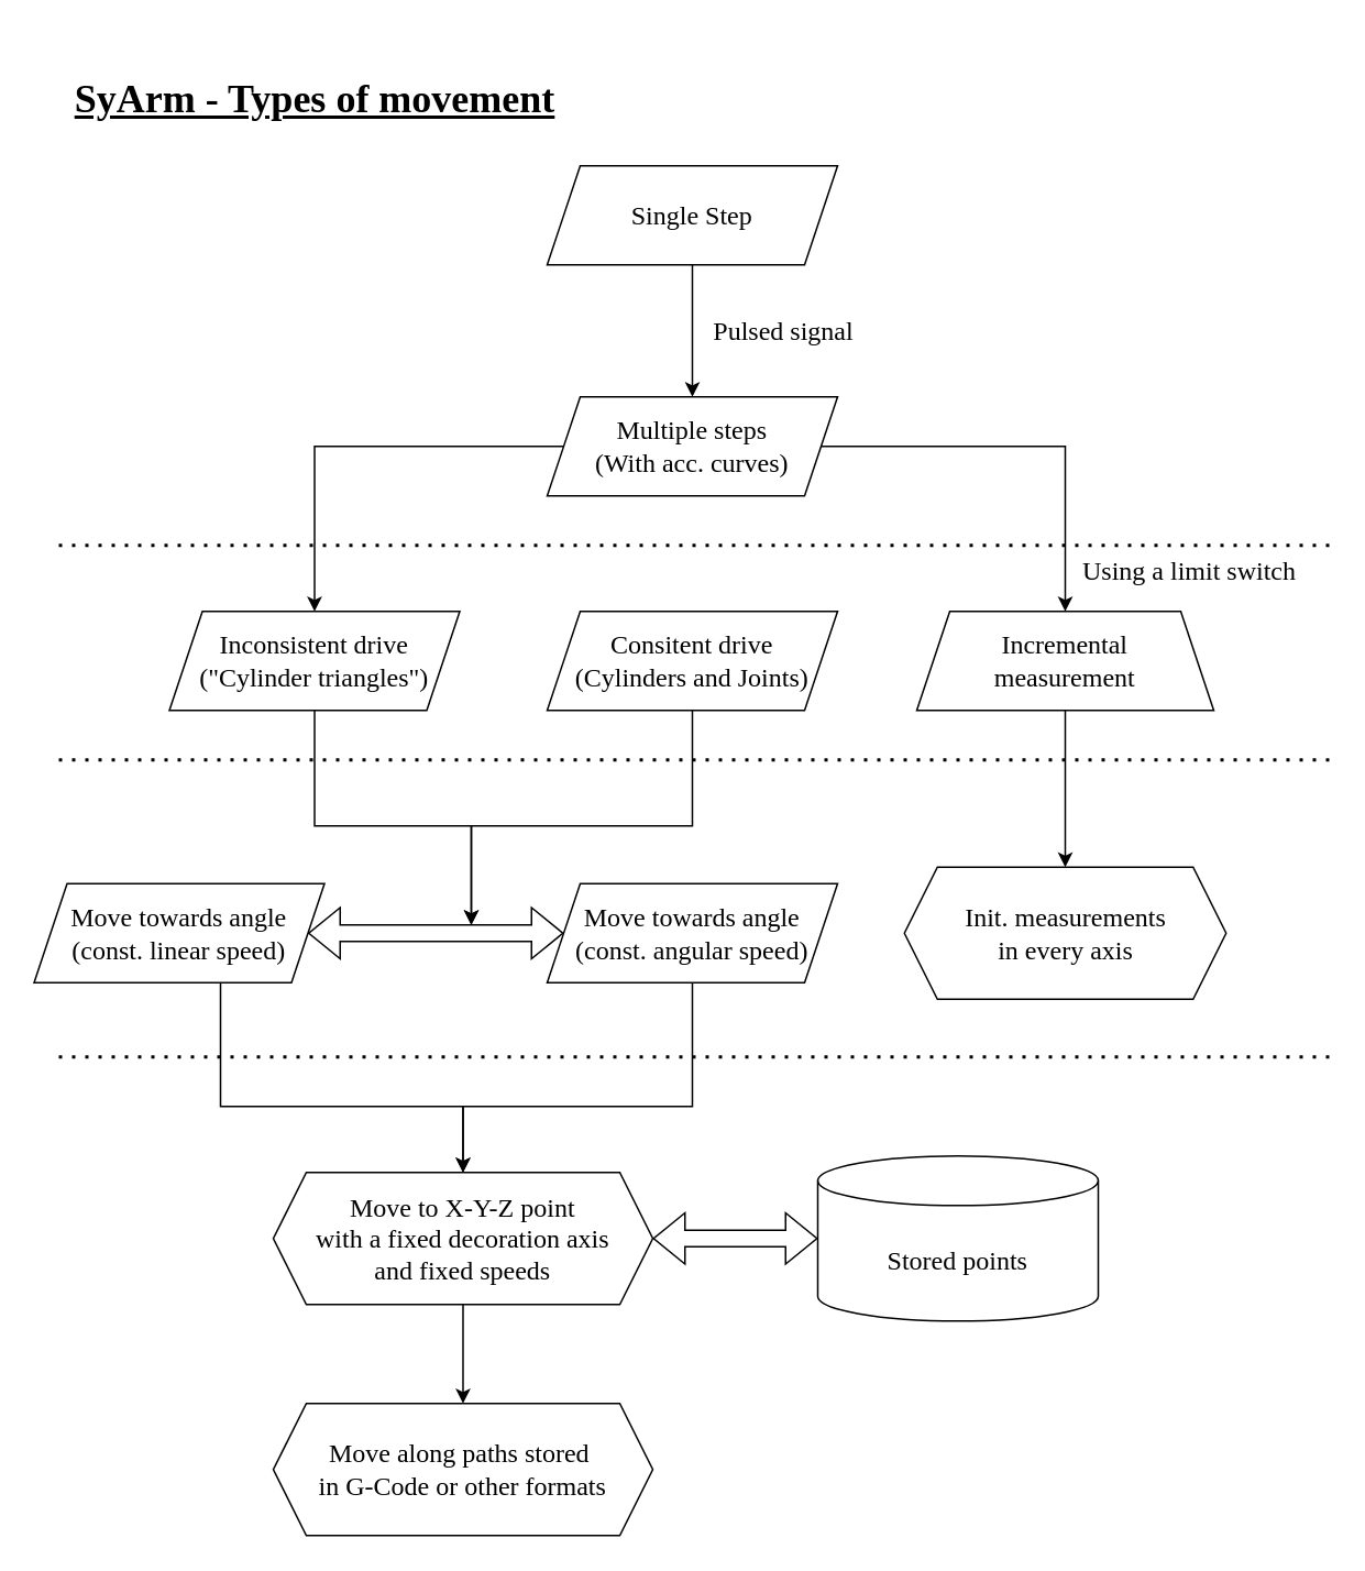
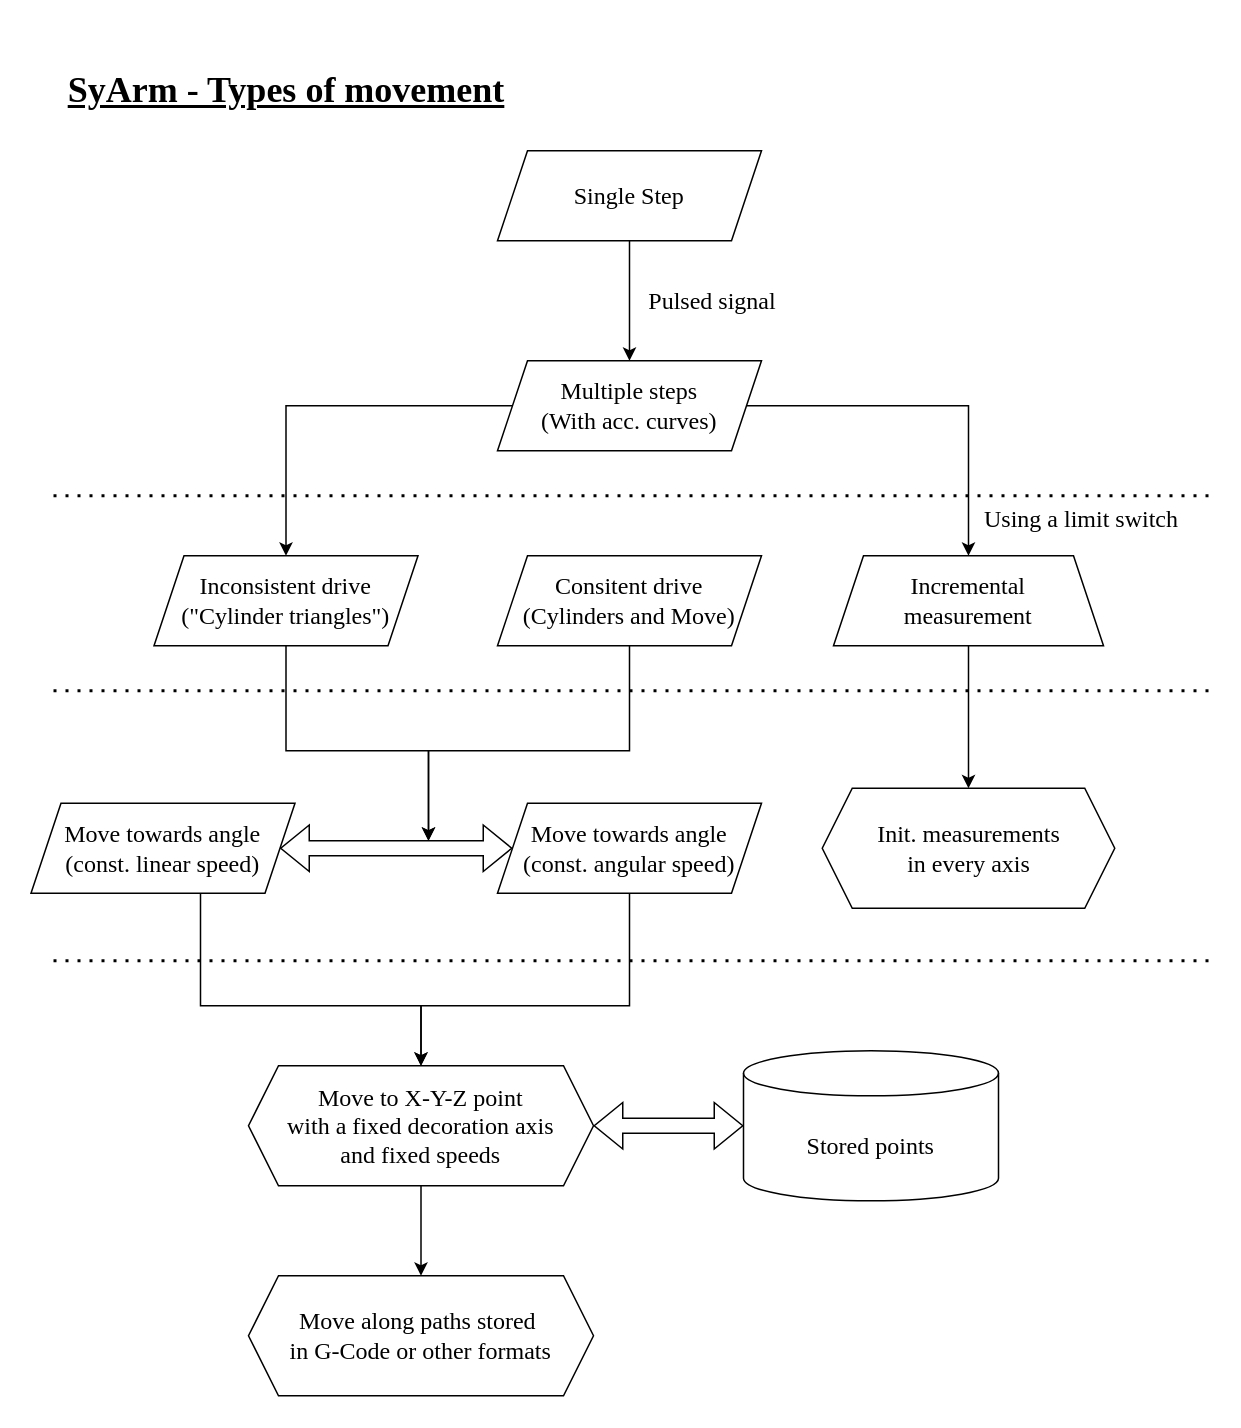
  <mxCell id="0" />
  <mxCell id="1" parent="0" />
  <mxCell id="2" value="&lt;h1&gt;&lt;font face=&quot;Times New Roman&quot;&gt;&lt;u&gt;SyArm - Types of movement&lt;/u&gt;&lt;/font&gt;&lt;/h1&gt;" style="text;html=1;align=center;verticalAlign=middle;resizable=0;points=[];autosize=1;strokeColor=none;fillColor=none;" vertex="1" parent="1"><mxGeometry x="35" width="310" height="80" as="geometry" y="20" /></mxCell>
  <mxCell id="3" style="edgeStyle=orthogonalEdgeStyle;rounded=0;orthogonalLoop=1;jettySize=auto;html=1;exitX=0.5;exitY=1;exitDx=0;exitDy=0;fontFamily=Times New Roman;fontSize=16;" edge="1" parent="1" source="4" target="7"><mxGeometry relative="1" as="geometry" /></mxCell>
  <mxCell id="4" value="Single Step" style="shape=parallelogram;perimeter=parallelogramPerimeter;whiteSpace=wrap;html=1;fixedSize=1;fontFamily=Times New Roman;fontSize=16;" vertex="1" parent="1"><mxGeometry x="331" y="100" width="176" height="60" as="geometry" /></mxCell>
  <mxCell id="5" style="edgeStyle=orthogonalEdgeStyle;rounded=0;orthogonalLoop=1;jettySize=auto;html=1;entryX=0.5;entryY=0;entryDx=0;entryDy=0;fontFamily=Times New Roman;fontSize=16;" edge="1" parent="1" source="7" target="12"><mxGeometry relative="1" as="geometry" /></mxCell>
  <mxCell id="6" style="edgeStyle=orthogonalEdgeStyle;rounded=0;orthogonalLoop=1;jettySize=auto;html=1;exitX=0;exitY=0.5;exitDx=0;exitDy=0;entryX=0.5;entryY=0;entryDx=0;entryDy=0;fontFamily=Times New Roman;fontSize=16;" edge="1" parent="1" source="7" target="10"><mxGeometry relative="1" as="geometry" /></mxCell>
  <mxCell id="7" value="Multiple steps&lt;br&gt;(With acc. curves)" style="shape=parallelogram;perimeter=parallelogramPerimeter;whiteSpace=wrap;html=1;fixedSize=1;fontFamily=Times New Roman;fontSize=16;" vertex="1" parent="1"><mxGeometry x="331" y="240" width="176" height="60" as="geometry" /></mxCell>
  <mxCell id="8" value="Pulsed signal" style="text;html=1;align=center;verticalAlign=middle;resizable=0;points=[];autosize=1;strokeColor=none;fillColor=none;fontSize=16;fontFamily=Times New Roman;" vertex="1" parent="1"><mxGeometry x="419" y="185" width="110" height="30" as="geometry" /></mxCell>
  <mxCell id="9" style="edgeStyle=orthogonalEdgeStyle;rounded=0;orthogonalLoop=1;jettySize=auto;html=1;fontFamily=Times New Roman;fontSize=16;" edge="1" parent="1" source="10"><mxGeometry relative="1" as="geometry"><mxPoint x="285" y="560" as="targetPoint" /><Array as="points"><mxPoint x="190" y="500" /><mxPoint x="285" y="500" /></Array></mxGeometry></mxCell>
  <mxCell id="10" value="Inconsistent drive&lt;br&gt;(&quot;Cylinder triangles&quot;)" style="shape=parallelogram;perimeter=parallelogramPerimeter;whiteSpace=wrap;html=1;fixedSize=1;fontFamily=Times New Roman;fontSize=16;" vertex="1" parent="1"><mxGeometry x="102" y="370" width="176" height="60" as="geometry" /></mxCell>
  <mxCell id="11" style="edgeStyle=orthogonalEdgeStyle;rounded=0;orthogonalLoop=1;jettySize=auto;html=1;entryX=0.5;entryY=0;entryDx=0;entryDy=0;fontFamily=Times New Roman;fontSize=16;" edge="1" parent="1" source="12" target="16"><mxGeometry relative="1" as="geometry" /></mxCell>
  <mxCell id="12" value="Incremental&lt;br&gt;measurement" style="shape=trapezoid;perimeter=trapezoidPerimeter;whiteSpace=wrap;html=1;fixedSize=1;fontFamily=Times New Roman;fontSize=16;" vertex="1" parent="1"><mxGeometry x="555" y="370" width="180" height="60" as="geometry" /></mxCell>
  <mxCell id="13" style="edgeStyle=orthogonalEdgeStyle;rounded=0;orthogonalLoop=1;jettySize=auto;html=1;fontFamily=Times New Roman;fontSize=16;" edge="1" parent="1" source="14"><mxGeometry relative="1" as="geometry"><mxPoint x="285" y="560" as="targetPoint" /><Array as="points"><mxPoint x="419" y="500" /><mxPoint x="285" y="500" /></Array></mxGeometry></mxCell>
- <mxCell id="14" value="Consitent drive&lt;br&gt;(Cylinders and Joints)" style="shape=parallelogram;perimeter=parallelogramPerimeter;whiteSpace=wrap;html=1;fixedSize=1;fontFamily=Times New Roman;fontSize=16;" vertex="1" parent="1"><mxGeometry x="331" y="370" width="176" height="60" as="geometry" /></mxCell>
+ <mxCell id="14" value="Consitent drive&lt;br&gt;(Cylinders and Move)" style="shape=parallelogram;perimeter=parallelogramPerimeter;whiteSpace=wrap;html=1;fixedSize=1;fontFamily=Times New Roman;fontSize=16;" vertex="1" parent="1"><mxGeometry x="331" y="370" width="176" height="60" as="geometry" /></mxCell>
  <mxCell id="15" value="Using a limit switch" style="text;html=1;align=center;verticalAlign=middle;resizable=0;points=[];autosize=1;strokeColor=none;fillColor=none;fontSize=16;fontFamily=Times New Roman;" vertex="1" parent="1"><mxGeometry x="645" y="330" width="150" height="30" as="geometry" /></mxCell>
  <mxCell id="16" value="Init. measurements&lt;br&gt;in every axis" style="shape=hexagon;perimeter=hexagonPerimeter2;whiteSpace=wrap;html=1;fixedSize=1;fontFamily=Times New Roman;fontSize=16;" vertex="1" parent="1"><mxGeometry x="547.5" y="525" width="195" height="80" as="geometry" /></mxCell>
  <mxCell id="17" style="edgeStyle=orthogonalEdgeStyle;rounded=0;orthogonalLoop=1;jettySize=auto;html=1;entryX=0.5;entryY=0;entryDx=0;entryDy=0;fontFamily=Times New Roman;fontSize=16;" edge="1" parent="1" source="19" target="24"><mxGeometry relative="1" as="geometry"><Array as="points"><mxPoint x="133" y="670" /><mxPoint x="280" y="670" /></Array></mxGeometry></mxCell>
  <mxCell id="18" style="edgeStyle=orthogonalEdgeStyle;shape=flexArrow;rounded=0;orthogonalLoop=1;jettySize=auto;html=1;entryX=0;entryY=0.5;entryDx=0;entryDy=0;strokeColor=default;fontFamily=Times New Roman;fontSize=16;startArrow=classic;startFill=1;" edge="1" parent="1" source="19" target="21"><mxGeometry relative="1" as="geometry" /></mxCell>
  <mxCell id="19" value="Move towards angle&lt;br&gt;(const. linear speed)" style="shape=parallelogram;perimeter=parallelogramPerimeter;whiteSpace=wrap;html=1;fixedSize=1;fontFamily=Times New Roman;fontSize=16;" vertex="1" parent="1"><mxGeometry x="20" y="535" width="176" height="60" as="geometry" /></mxCell>
  <mxCell id="20" style="edgeStyle=orthogonalEdgeStyle;rounded=0;orthogonalLoop=1;jettySize=auto;html=1;entryX=0.5;entryY=0;entryDx=0;entryDy=0;fontFamily=Times New Roman;fontSize=16;" edge="1" parent="1" source="21" target="24"><mxGeometry relative="1" as="geometry"><Array as="points"><mxPoint x="419" y="670" /><mxPoint x="280" y="670" /></Array></mxGeometry></mxCell>
  <mxCell id="21" value="Move towards angle&lt;br&gt;(const. angular speed)" style="shape=parallelogram;perimeter=parallelogramPerimeter;whiteSpace=wrap;html=1;fixedSize=1;fontFamily=Times New Roman;fontSize=16;" vertex="1" parent="1"><mxGeometry x="331" y="535" width="176" height="60" as="geometry" /></mxCell>
  <mxCell id="22" style="edgeStyle=orthogonalEdgeStyle;rounded=0;orthogonalLoop=1;jettySize=auto;html=1;exitX=1;exitY=0.5;exitDx=0;exitDy=0;entryX=0;entryY=0.5;entryDx=0;entryDy=0;entryPerimeter=0;fontFamily=Times New Roman;fontSize=16;strokeColor=default;startArrow=classic;startFill=1;shape=flexArrow;" edge="1" parent="1" source="24" target="25"><mxGeometry relative="1" as="geometry" /></mxCell>
  <mxCell id="23" style="edgeStyle=orthogonalEdgeStyle;rounded=0;orthogonalLoop=1;jettySize=auto;html=1;entryX=0.5;entryY=0;entryDx=0;entryDy=0;strokeColor=default;fontFamily=Times New Roman;fontSize=16;startArrow=none;startFill=0;" edge="1" parent="1" source="24" target="26"><mxGeometry relative="1" as="geometry" /></mxCell>
  <mxCell id="24" value="Move to X-Y-Z point&lt;br&gt;with a fixed decoration axis&lt;br&gt;and fixed speeds" style="shape=hexagon;perimeter=hexagonPerimeter2;whiteSpace=wrap;html=1;fixedSize=1;fontFamily=Times New Roman;fontSize=16;" vertex="1" parent="1"><mxGeometry x="165" y="710" width="230" height="80" as="geometry" /></mxCell>
  <mxCell id="25" value="Stored points" style="shape=cylinder3;whiteSpace=wrap;html=1;boundedLbl=1;backgroundOutline=1;size=15;fontFamily=Times New Roman;fontSize=16;" vertex="1" parent="1"><mxGeometry x="495" y="700" width="170" height="100" as="geometry" /></mxCell>
  <mxCell id="26" value="Move along paths stored&amp;nbsp;&lt;br&gt;in G-Code or other formats" style="shape=hexagon;perimeter=hexagonPerimeter2;whiteSpace=wrap;html=1;fixedSize=1;fontFamily=Times New Roman;fontSize=16;" vertex="1" parent="1"><mxGeometry x="165" y="850" width="230" height="80" as="geometry" /></mxCell>
  <mxCell id="27" value="" style="endArrow=none;dashed=1;html=1;dashPattern=1 3;strokeWidth=2;rounded=0;strokeColor=default;fontFamily=Times New Roman;fontSize=16;" edge="1" parent="1"><mxGeometry width="50" height="50" relative="1" as="geometry"><mxPoint x="35" y="460" as="sourcePoint" /><mxPoint x="805" y="460" as="targetPoint" /></mxGeometry></mxCell>
  <mxCell id="28" value="" style="endArrow=none;dashed=1;html=1;dashPattern=1 3;strokeWidth=2;rounded=0;strokeColor=default;fontFamily=Times New Roman;fontSize=16;" edge="1" parent="1"><mxGeometry width="50" height="50" relative="1" as="geometry"><mxPoint x="35" y="640" as="sourcePoint" /><mxPoint x="805" y="640" as="targetPoint" /></mxGeometry></mxCell>
  <mxCell id="29" value="" style="endArrow=none;dashed=1;html=1;dashPattern=1 3;strokeWidth=2;rounded=0;strokeColor=default;fontFamily=Times New Roman;fontSize=16;" edge="1" parent="1"><mxGeometry width="50" height="50" relative="1" as="geometry"><mxPoint x="35" y="330" as="sourcePoint" /><mxPoint x="805" y="330" as="targetPoint" /></mxGeometry></mxCell>
